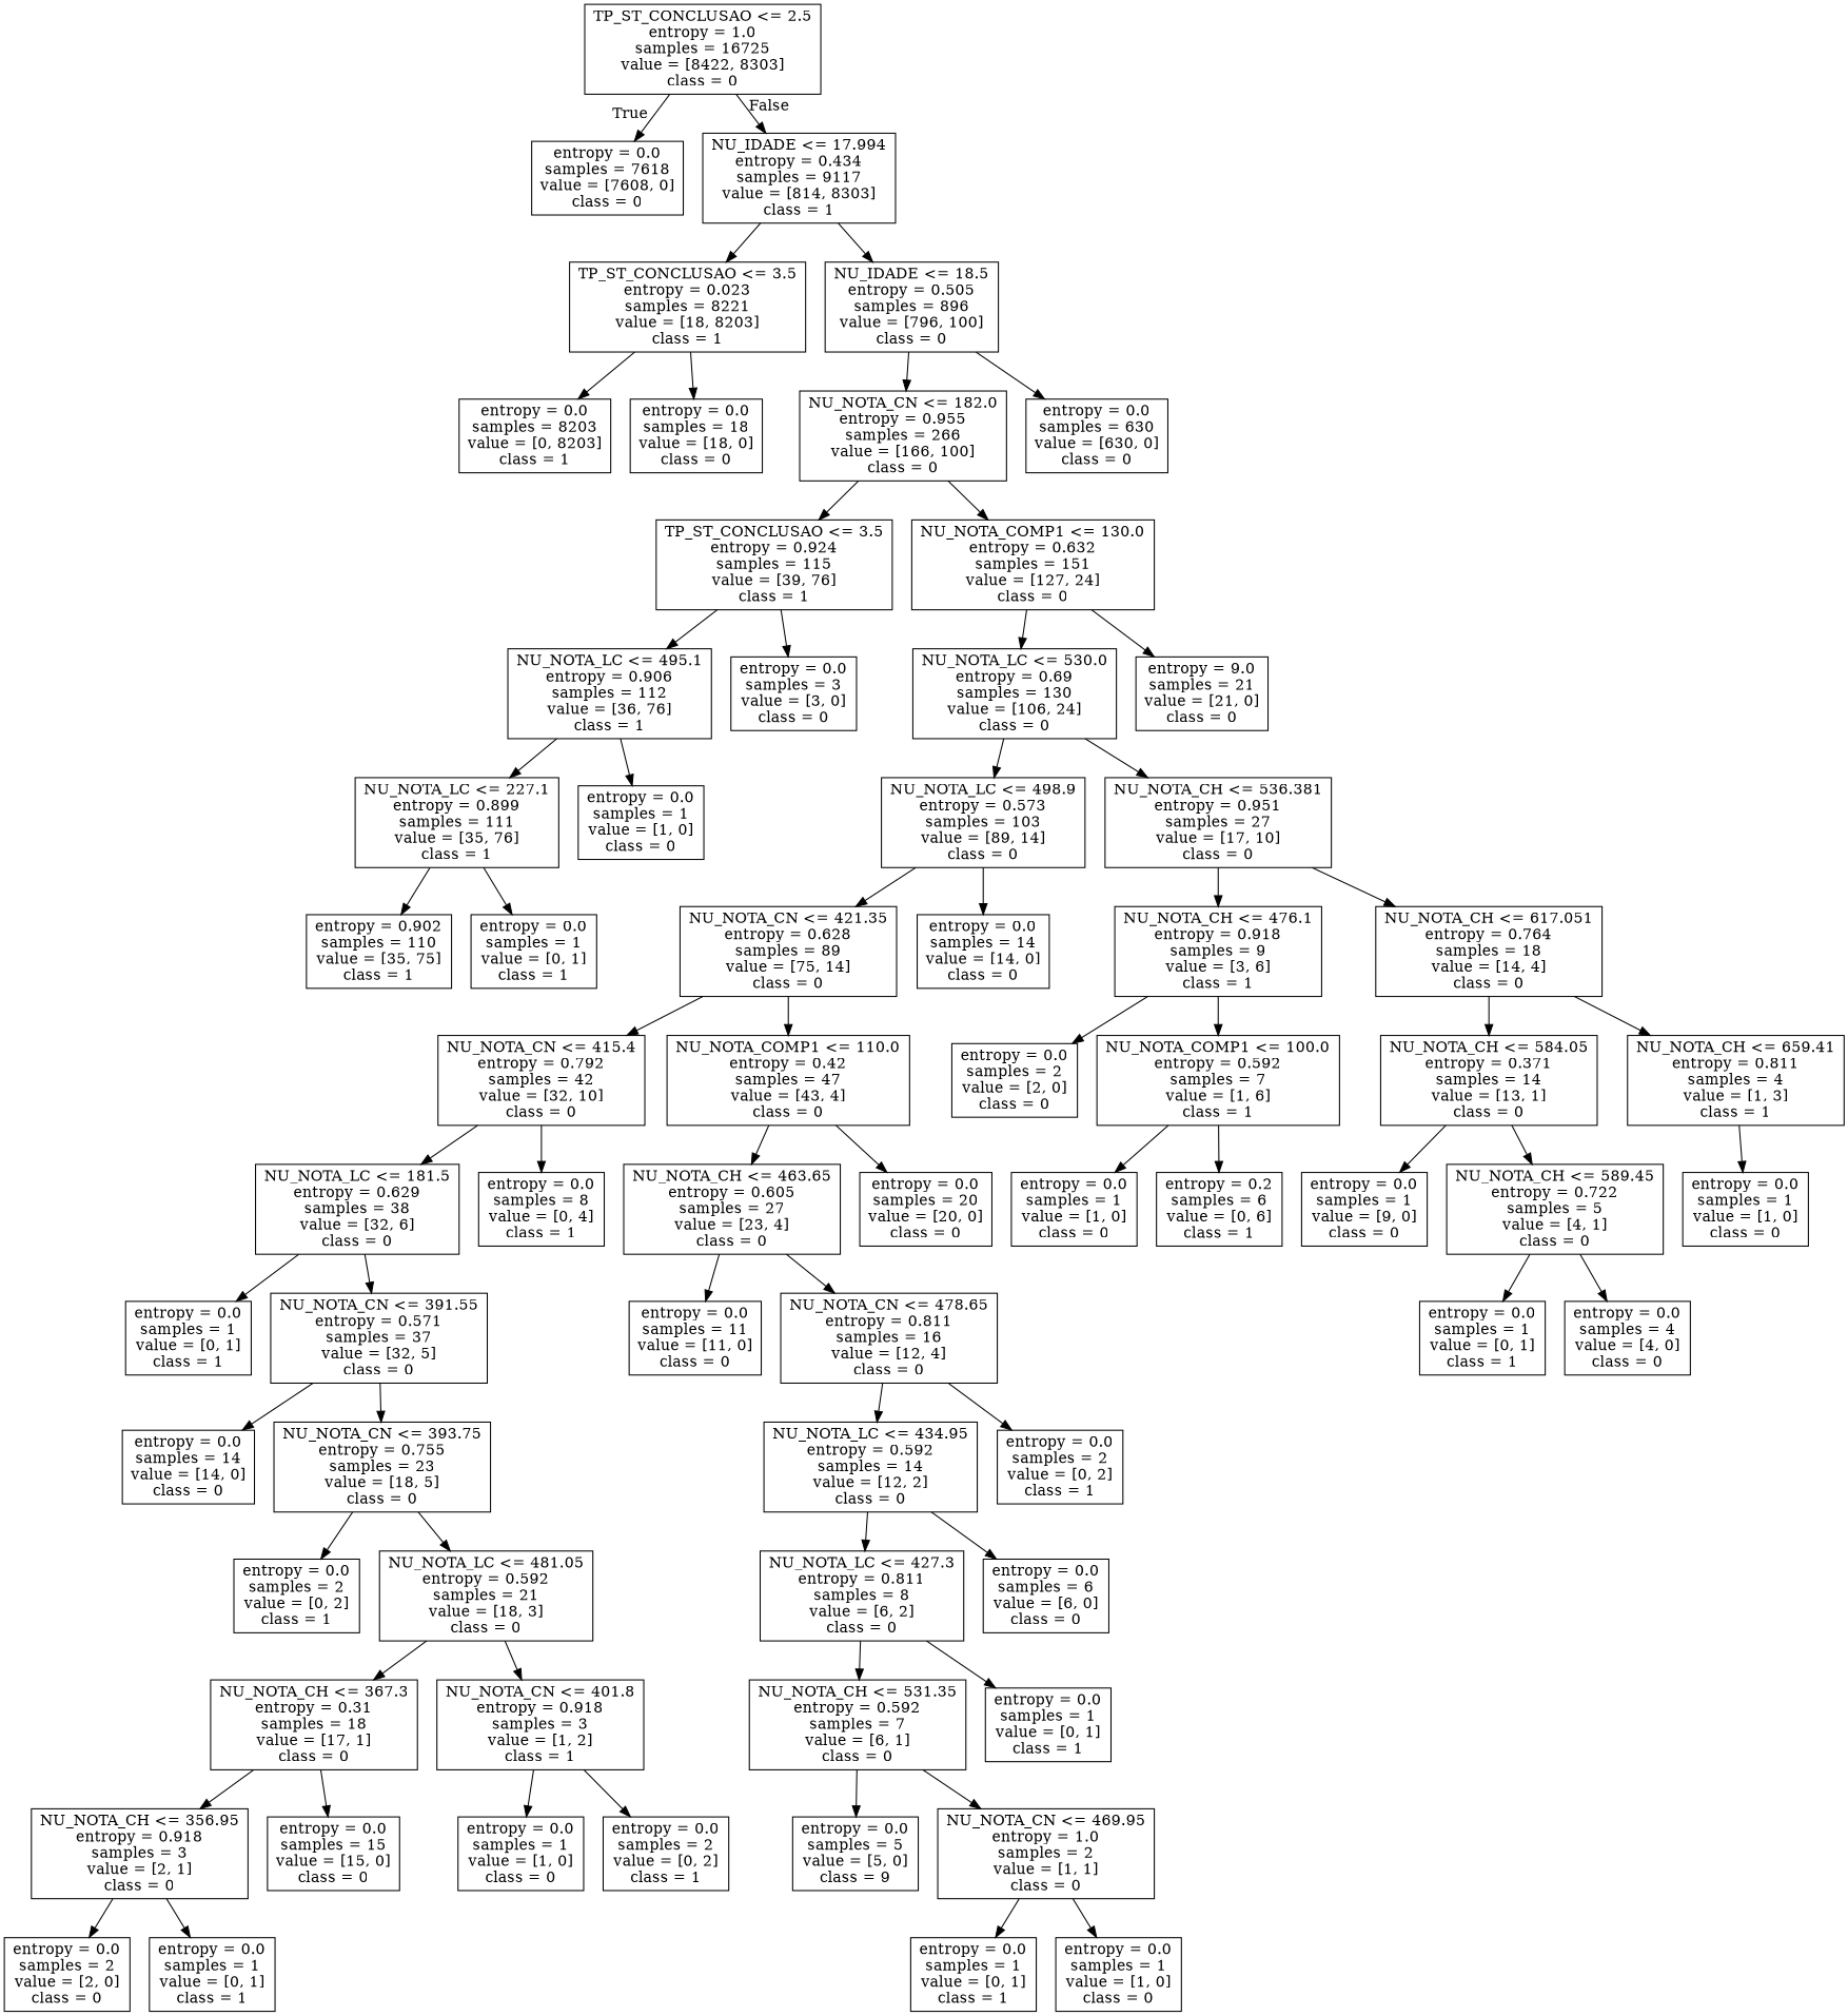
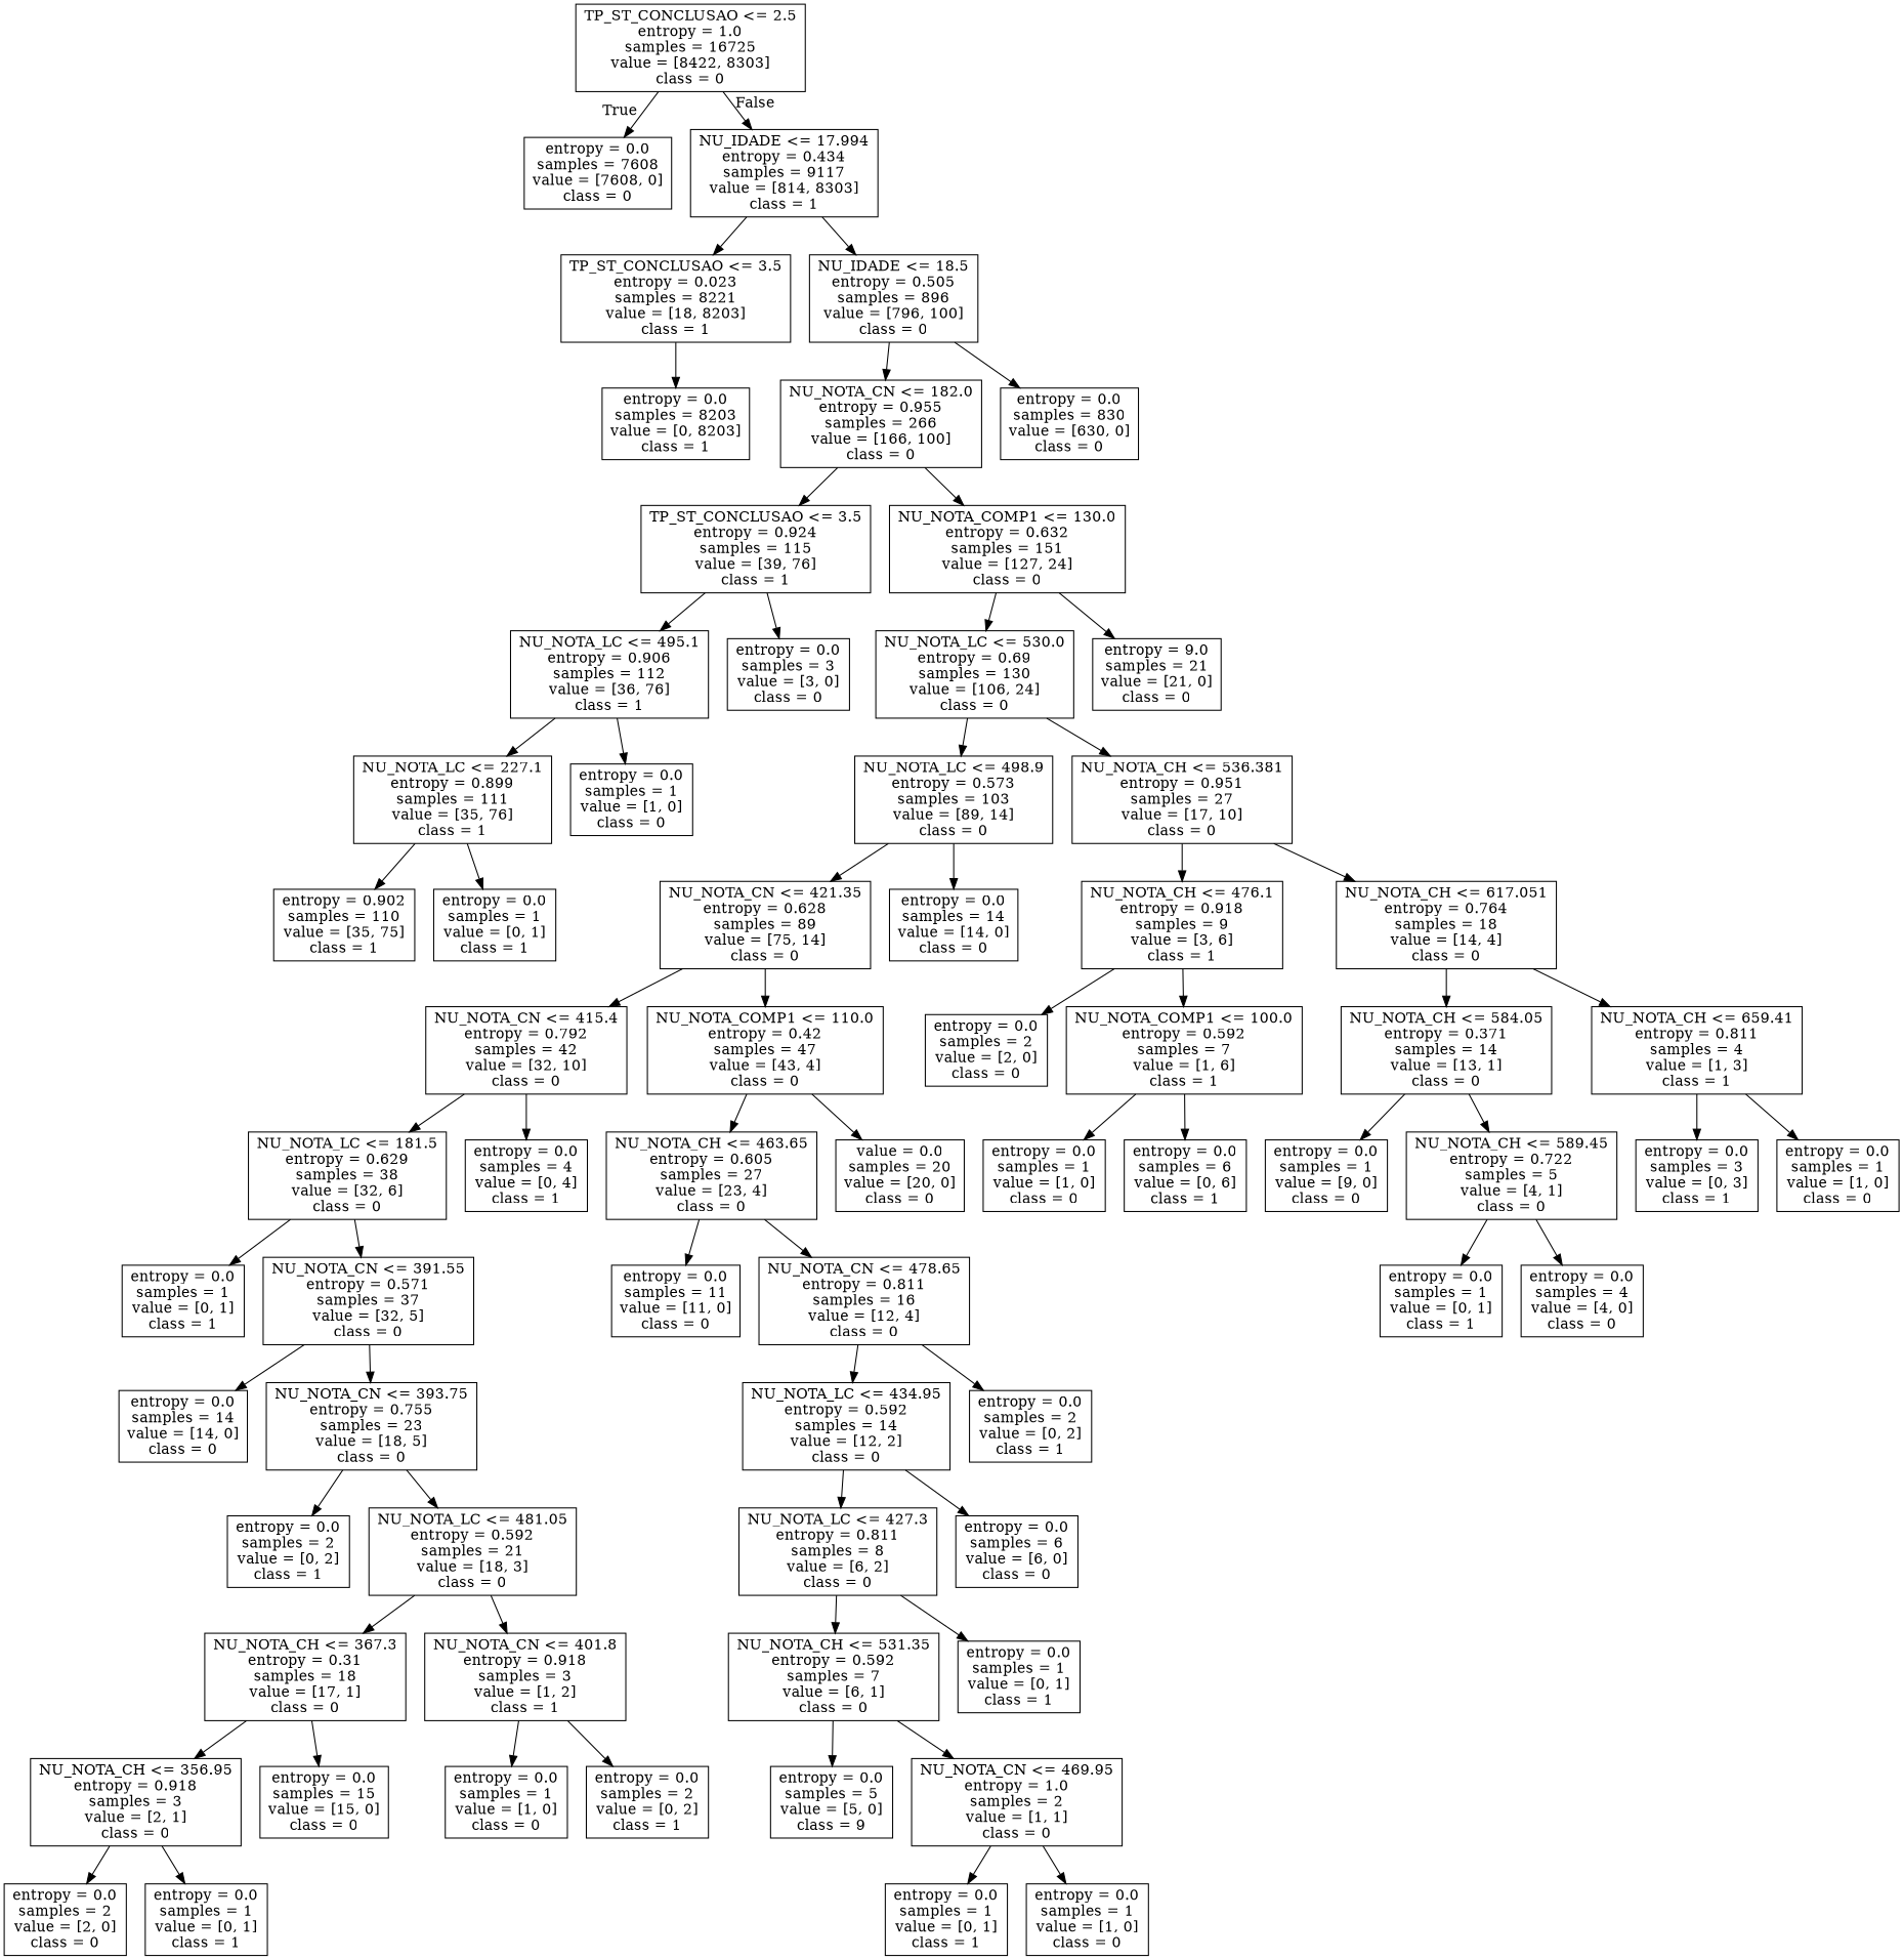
  digraph {
    node [shape=box]
    n1 [label="TP_ST_CONCLUSAO <= 2.5\nentropy = 1.0\nsamples = 16725\nvalue = [8422, 8303]\nclass = 0"]
-   n2 [label="entropy = 0.0\nsamples = 7618\nvalue = [7608, 0]\nclass = 0"]
+   n2 [label="entropy = 0.0\nsamples = 7608\nvalue = [7608, 0]\nclass = 0"]
    n3 [label="NU_IDADE <= 17.994\nentropy = 0.434\nsamples = 9117\nvalue = [814, 8303]\nclass = 1"]
    n4 [label="TP_ST_CONCLUSAO <= 3.5\nentropy = 0.023\nsamples = 8221\nvalue = [18, 8203]\nclass = 1"]
    n5 [label="NU_IDADE <= 18.5\nentropy = 0.505\nsamples = 896\nvalue = [796, 100]\nclass = 0"]
    n6 [label="entropy = 0.0\nsamples = 8203\nvalue = [0, 8203]\nclass = 1"]
-   n7 [label="entropy = 0.0\nsamples = 18\nvalue = [18, 0]\nclass = 0"]
    n8 [label="NU_NOTA_CN <= 182.0\nentropy = 0.955\nsamples = 266\nvalue = [166, 100]\nclass = 0"]
-   n9 [label="entropy = 0.0\nsamples = 630\nvalue = [630, 0]\nclass = 0"]
+   n9 [label="entropy = 0.0\nsamples = 830\nvalue = [630, 0]\nclass = 0"]
    n10 [label="TP_ST_CONCLUSAO <= 3.5\nentropy = 0.924\nsamples = 115\nvalue = [39, 76]\nclass = 1"]
    n11 [label="NU_NOTA_COMP1 <= 130.0\nentropy = 0.632\nsamples = 151\nvalue = [127, 24]\nclass = 0"]
    n12 [label="NU_NOTA_LC <= 495.1\nentropy = 0.906\nsamples = 112\nvalue = [36, 76]\nclass = 1"]
    n13 [label="entropy = 0.0\nsamples = 3\nvalue = [3, 0]\nclass = 0"]
    n14 [label="NU_NOTA_LC <= 530.0\nentropy = 0.69\nsamples = 130\nvalue = [106, 24]\nclass = 0"]
    n15 [label="entropy = 9.0\nsamples = 21\nvalue = [21, 0]\nclass = 0"]
    n16 [label="NU_NOTA_LC <= 227.1\nentropy = 0.899\nsamples = 111\nvalue = [35, 76]\nclass = 1"]
    n17 [label="entropy = 0.0\nsamples = 1\nvalue = [1, 0]\nclass = 0"]
    n18 [label="entropy = 0.902\nsamples = 110\nvalue = [35, 75]\nclass = 1"]
    n19 [label="entropy = 0.0\nsamples = 1\nvalue = [0, 1]\nclass = 1"]
    n20 [label="NU_NOTA_LC <= 498.9\nentropy = 0.573\nsamples = 103\nvalue = [89, 14]\nclass = 0"]
    n21 [label="NU_NOTA_CH <= 536.381\nentropy = 0.951\nsamples = 27\nvalue = [17, 10]\nclass = 0"]
    n22 [label="NU_NOTA_CN <= 421.35\nentropy = 0.628\nsamples = 89\nvalue = [75, 14]\nclass = 0"]
    n23 [label="entropy = 0.0\nsamples = 14\nvalue = [14, 0]\nclass = 0"]
    n24 [label="NU_NOTA_CH <= 476.1\nentropy = 0.918\nsamples = 9\nvalue = [3, 6]\nclass = 1"]
    n25 [label="NU_NOTA_CH <= 617.051\nentropy = 0.764\nsamples = 18\nvalue = [14, 4]\nclass = 0"]
    n26 [label="NU_NOTA_CN <= 415.4\nentropy = 0.792\nsamples = 42\nvalue = [32, 10]\nclass = 0"]
    n27 [label="NU_NOTA_COMP1 <= 110.0\nentropy = 0.42\nsamples = 47\nvalue = [43, 4]\nclass = 0"]
    n28 [label="NU_NOTA_LC <= 181.5\nentropy = 0.629\nsamples = 38\nvalue = [32, 6]\nclass = 0"]
-   n29 [label="entropy = 0.0\nsamples = 8\nvalue = [0, 4]\nclass = 1"]
+   n29 [label="entropy = 0.0\nsamples = 4\nvalue = [0, 4]\nclass = 1"]
    n30 [label="NU_NOTA_CH <= 463.65\nentropy = 0.605\nsamples = 27\nvalue = [23, 4]\nclass = 0"]
-   n31 [label="entropy = 0.0\nsamples = 20\nvalue = [20, 0]\nclass = 0"]
+   n31 [label="value = 0.0\nsamples = 20\nvalue = [20, 0]\nclass = 0"]
    n32 [label="entropy = 0.0\nsamples = 1\nvalue = [0, 1]\nclass = 1"]
    n33 [label="NU_NOTA_CN <= 391.55\nentropy = 0.571\nsamples = 37\nvalue = [32, 5]\nclass = 0"]
    n34 [label="entropy = 0.0\nsamples = 14\nvalue = [14, 0]\nclass = 0"]
    n35 [label="NU_NOTA_CN <= 393.75\nentropy = 0.755\nsamples = 23\nvalue = [18, 5]\nclass = 0"]
    n36 [label="entropy = 0.0\nsamples = 2\nvalue = [0, 2]\nclass = 1"]
    n37 [label="NU_NOTA_LC <= 481.05\nentropy = 0.592\nsamples = 21\nvalue = [18, 3]\nclass = 0"]
    n38 [label="NU_NOTA_CH <= 367.3\nentropy = 0.31\nsamples = 18\nvalue = [17, 1]\nclass = 0"]
    n39 [label="NU_NOTA_CN <= 401.8\nentropy = 0.918\nsamples = 3\nvalue = [1, 2]\nclass = 1"]
    n40 [label="NU_NOTA_CH <= 356.95\nentropy = 0.918\nsamples = 3\nvalue = [2, 1]\nclass = 0"]
    n41 [label="entropy = 0.0\nsamples = 15\nvalue = [15, 0]\nclass = 0"]
    n42 [label="entropy = 0.0\nsamples = 1\nvalue = [1, 0]\nclass = 0"]
    n43 [label="entropy = 0.0\nsamples = 2\nvalue = [0, 2]\nclass = 1"]
    n44 [label="entropy = 0.0\nsamples = 2\nvalue = [2, 0]\nclass = 0"]
    n45 [label="entropy = 0.0\nsamples = 1\nvalue = [0, 1]\nclass = 1"]
    n46 [label="entropy = 0.0\nsamples = 11\nvalue = [11, 0]\nclass = 0"]
    n47 [label="NU_NOTA_CN <= 478.65\nentropy = 0.811\nsamples = 16\nvalue = [12, 4]\nclass = 0"]
    n48 [label="NU_NOTA_LC <= 434.95\nentropy = 0.592\nsamples = 14\nvalue = [12, 2]\nclass = 0"]
    n49 [label="entropy = 0.0\nsamples = 2\nvalue = [0, 2]\nclass = 1"]
    n50 [label="NU_NOTA_LC <= 427.3\nentropy = 0.811\nsamples = 8\nvalue = [6, 2]\nclass = 0"]
    n51 [label="entropy = 0.0\nsamples = 6\nvalue = [6, 0]\nclass = 0"]
    n52 [label="NU_NOTA_CH <= 531.35\nentropy = 0.592\nsamples = 7\nvalue = [6, 1]\nclass = 0"]
    n53 [label="entropy = 0.0\nsamples = 1\nvalue = [0, 1]\nclass = 1"]
    n54 [label="entropy = 0.0\nsamples = 5\nvalue = [5, 0]\nclass = 9"]
    n55 [label="NU_NOTA_CN <= 469.95\nentropy = 1.0\nsamples = 2\nvalue = [1, 1]\nclass = 0"]
    n56 [label="entropy = 0.0\nsamples = 1\nvalue = [0, 1]\nclass = 1"]
    n57 [label="entropy = 0.0\nsamples = 1\nvalue = [1, 0]\nclass = 0"]
    n58 [label="entropy = 0.0\nsamples = 2\nvalue = [2, 0]\nclass = 0"]
    n59 [label="NU_NOTA_COMP1 <= 100.0\nentropy = 0.592\nsamples = 7\nvalue = [1, 6]\nclass = 1"]
    n60 [label="NU_NOTA_CH <= 584.05\nentropy = 0.371\nsamples = 14\nvalue = [13, 1]\nclass = 0"]
    n61 [label="NU_NOTA_CH <= 659.41\nentropy = 0.811\nsamples = 4\nvalue = [1, 3]\nclass = 1"]
    n62 [label="entropy = 0.0\nsamples = 1\nvalue = [1, 0]\nclass = 0"]
-   n63 [label="entropy = 0.2\nsamples = 6\nvalue = [0, 6]\nclass = 1"]
+   n63 [label="entropy = 0.0\nsamples = 6\nvalue = [0, 6]\nclass = 1"]
    n64 [label="entropy = 0.0\nsamples = 1\nvalue = [9, 0]\nclass = 0"]
    n65 [label="NU_NOTA_CH <= 589.45\nentropy = 0.722\nsamples = 5\nvalue = [4, 1]\nclass = 0"]
+   n66 [label="entropy = 0.0\nsamples = 3\nvalue = [0, 3]\nclass = 1"]
    n67 [label="entropy = 0.0\nsamples = 1\nvalue = [1, 0]\nclass = 0"]
    n68 [label="entropy = 0.0\nsamples = 1\nvalue = [0, 1]\nclass = 1"]
    n69 [label="entropy = 0.0\nsamples = 4\nvalue = [4, 0]\nclass = 0"]
    n1 -> n2 [headlabel=True labelangle=45 labeldistance=2.5]
    n1 -> n3 [headlabel=False labelangle=-45 labeldistance=2.5]
    n3 -> n4
    n3 -> n5
    n4 -> n6
-   n4 -> n7
    n5 -> n8
    n5 -> n9
    n8 -> n10
    n8 -> n11
    n10 -> n12
    n10 -> n13
    n11 -> n14
    n11 -> n15
    n12 -> n16
    n12 -> n17
    n14 -> n20
    n14 -> n21
    n16 -> n18
    n16 -> n19
    n20 -> n22
    n20 -> n23
    n21 -> n24
    n21 -> n25
    n22 -> n26
    n22 -> n27
    n24 -> n58
    n24 -> n59
    n25 -> n60
    n25 -> n61
    n26 -> n28
    n26 -> n29
    n27 -> n30
    n27 -> n31
    n28 -> n32
    n28 -> n33
    n30 -> n46
    n30 -> n47
    n33 -> n34
    n33 -> n35
    n35 -> n36
    n35 -> n37
    n37 -> n38
    n37 -> n39
    n38 -> n40
    n38 -> n41
    n39 -> n42
    n39 -> n43
    n40 -> n44
    n40 -> n45
    n47 -> n48
    n47 -> n49
    n48 -> n50
    n48 -> n51
    n50 -> n52
    n50 -> n53
    n52 -> n54
    n52 -> n55
    n55 -> n56
    n55 -> n57
    n59 -> n62
    n59 -> n63
    n60 -> n64
    n60 -> n65
+   n61 -> n66
    n61 -> n67
    n65 -> n68
    n65 -> n69
  }
